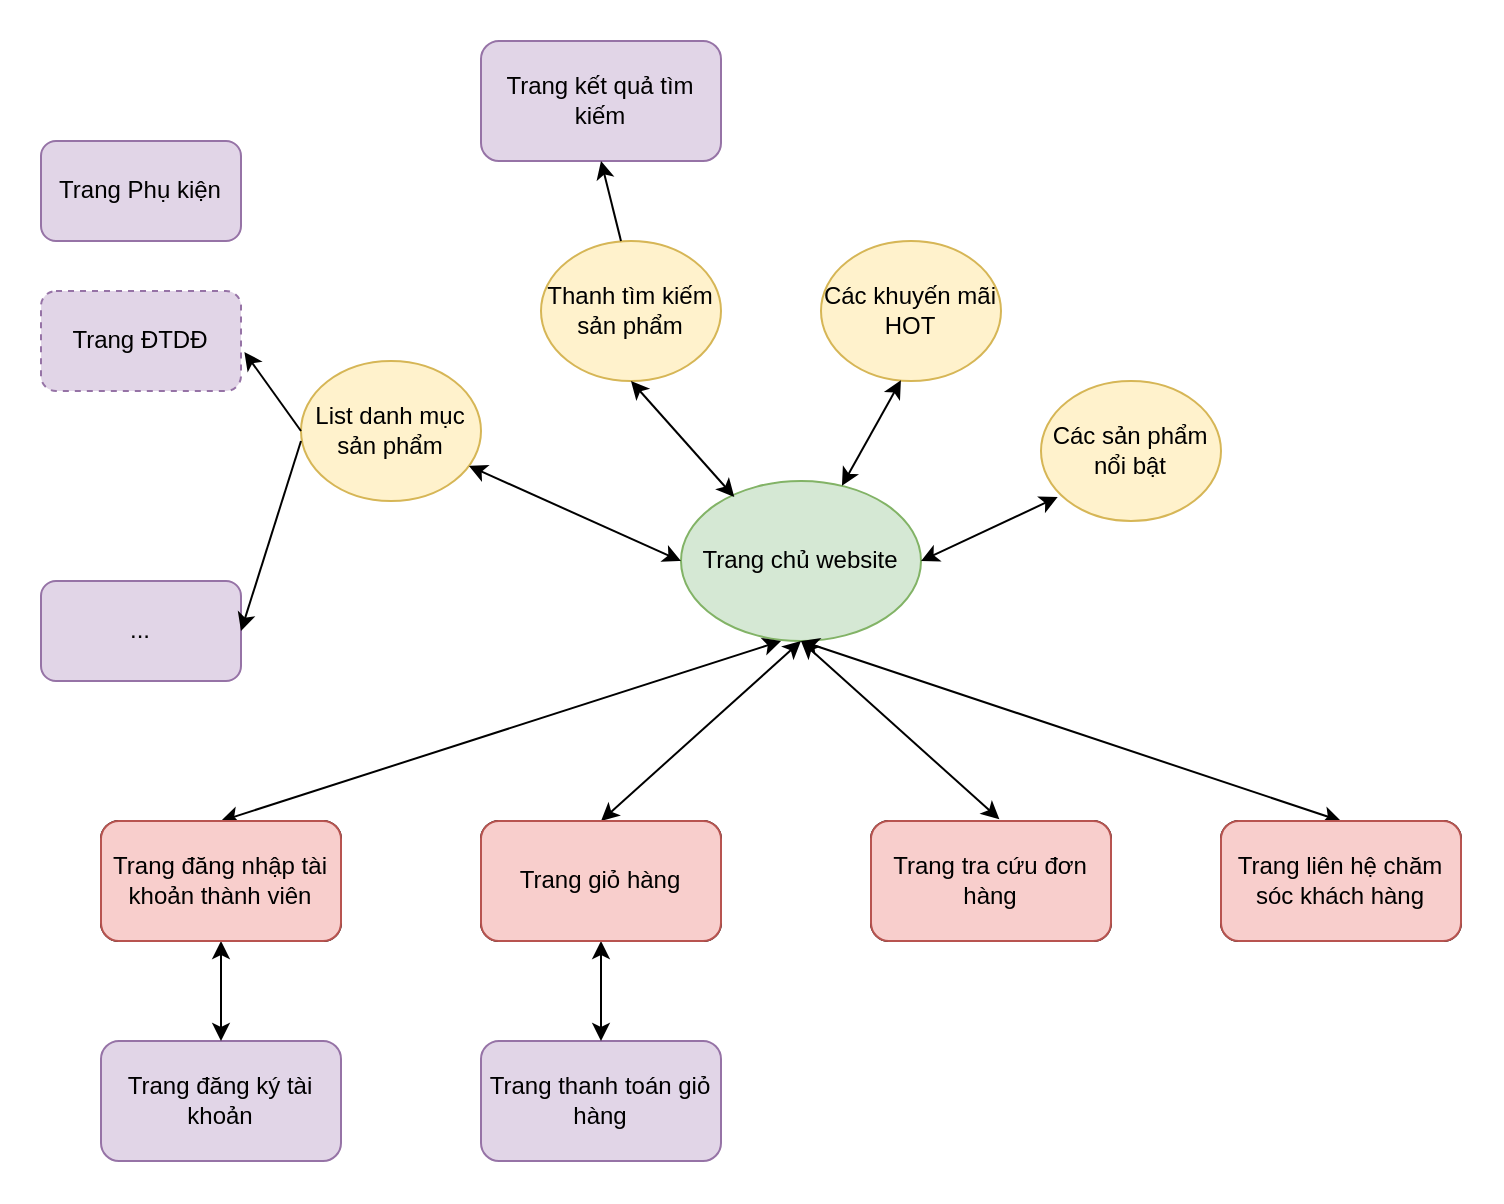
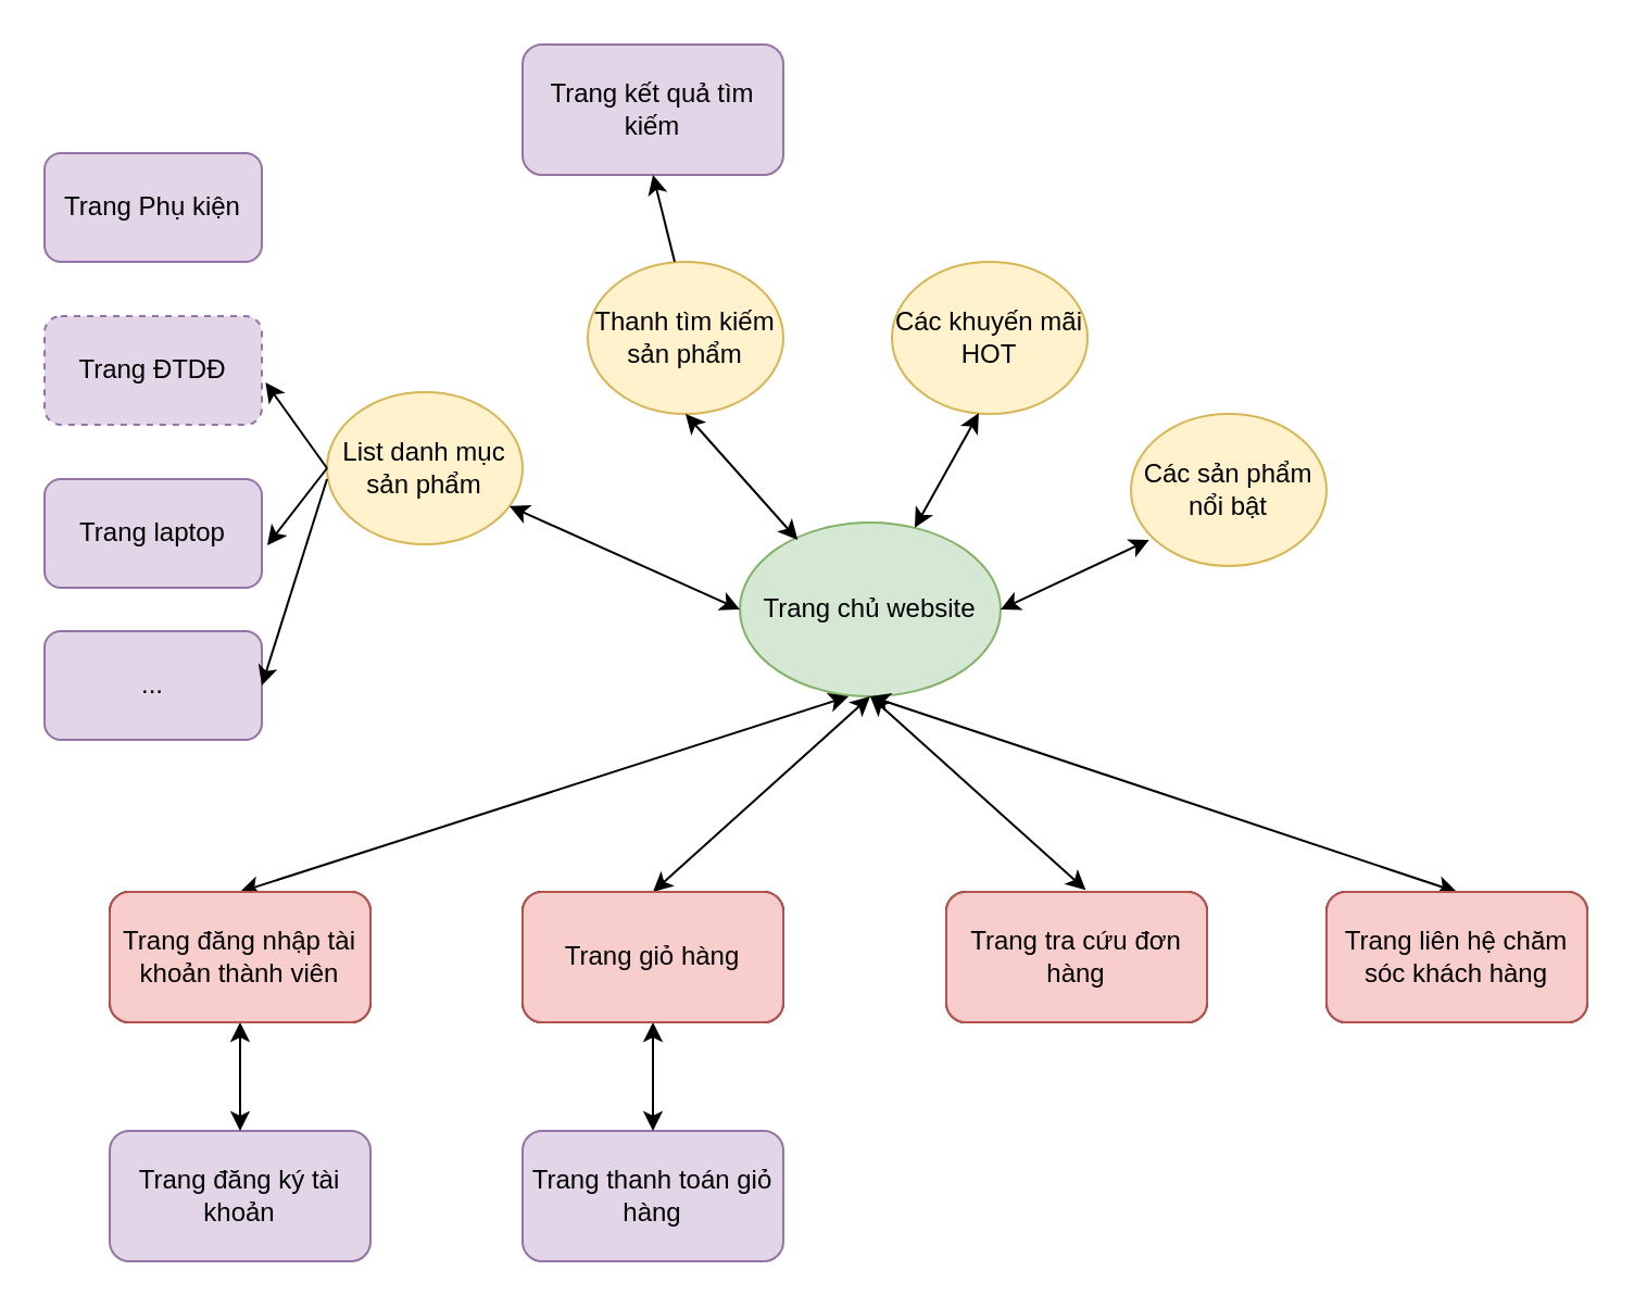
  <mxCell id="0" />
  <mxCell id="1" parent="0" />
  <mxCell id="2" value="Trang chủ website" style="ellipse;whiteSpace=wrap;html=1;fillColor=#d5e8d4;strokeColor=#82b366;" vertex="1" parent="1"><mxGeometry x="340" y="240" width="120" height="80" as="geometry" /></mxCell>
  <mxCell id="3" value="Trang giỏ hàng" style="rounded=1;whiteSpace=wrap;html=1;" vertex="1" parent="1"><mxGeometry x="240" y="410" width="120" height="60" as="geometry" /></mxCell>
  <mxCell id="4" value="" style="endArrow=classic;startArrow=classic;html=1;rounded=0;exitX=0.5;exitY=0;exitDx=0;exitDy=0;" edge="1" parent="1" source="3"><mxGeometry width="50" height="50" relative="1" as="geometry"><mxPoint x="350" y="370" as="sourcePoint" /><mxPoint x="400" y="320" as="targetPoint" /></mxGeometry></mxCell>
  <mxCell id="5" value="" style="endArrow=classic;startArrow=classic;html=1;rounded=0;exitX=0.535;exitY=-0.014;exitDx=0;exitDy=0;exitPerimeter=0;entryX=0.5;entryY=1;entryDx=0;entryDy=0;" edge="1" parent="1" source="6" target="2"><mxGeometry width="50" height="50" relative="1" as="geometry"><mxPoint x="540" y="360" as="sourcePoint" /><mxPoint x="400" y="330" as="targetPoint" /></mxGeometry></mxCell>
  <mxCell id="6" value="Trang tra cứu đơn hàng" style="rounded=1;whiteSpace=wrap;html=1;" vertex="1" parent="1"><mxGeometry x="435" y="410" width="120" height="60" as="geometry" /></mxCell>
  <mxCell id="7" value="Trang liên hệ chăm sóc khách hàng" style="rounded=1;whiteSpace=wrap;html=1;" vertex="1" parent="1"><mxGeometry x="610" y="410" width="120" height="60" as="geometry" /></mxCell>
  <mxCell id="8" value="Trang đăng nhập tài khoản thành viên" style="rounded=1;whiteSpace=wrap;html=1;" vertex="1" parent="1"><mxGeometry x="50" y="410" width="120" height="60" as="geometry" /></mxCell>
  <mxCell id="9" value="Trang đăng ký tài khoản" style="rounded=1;whiteSpace=wrap;html=1;fillColor=#e1d5e7;strokeColor=#9673a6;" vertex="1" parent="1"><mxGeometry x="50" y="520" width="120" height="60" as="geometry" /></mxCell>
  <mxCell id="10" value="Các khuyến mãi HOT" style="ellipse;whiteSpace=wrap;html=1;fillColor=#fff2cc;strokeColor=#d6b656;" vertex="1" parent="1"><mxGeometry x="410" y="120" width="90" height="70" as="geometry" /></mxCell>
  <mxCell id="11" value="List danh mục sản phẩm" style="ellipse;whiteSpace=wrap;html=1;fillColor=#fff2cc;strokeColor=#d6b656;" vertex="1" parent="1"><mxGeometry x="150" y="180" width="90" height="70" as="geometry" /></mxCell>
  <mxCell id="12" value="Thanh tìm kiếm sản phẩm" style="ellipse;whiteSpace=wrap;html=1;fillColor=#fff2cc;strokeColor=#d6b656;" vertex="1" parent="1"><mxGeometry x="270" y="120" width="90" height="70" as="geometry" /></mxCell>
  <mxCell id="13" value="Các sản phẩm nổi bật" style="ellipse;whiteSpace=wrap;html=1;fillColor=#fff2cc;strokeColor=#d6b656;" vertex="1" parent="1"><mxGeometry x="520" y="190" width="90" height="70" as="geometry" /></mxCell>
  <mxCell id="14" value="Trang thanh toán giỏ hàng" style="rounded=1;whiteSpace=wrap;html=1;fillColor=#e1d5e7;strokeColor=#9673a6;" vertex="1" parent="1"><mxGeometry x="240" y="520" width="120" height="60" as="geometry" /></mxCell>
  <mxCell id="15" value="" style="endArrow=classic;startArrow=classic;html=1;rounded=0;entryX=0.5;entryY=1;entryDx=0;entryDy=0;exitX=0.5;exitY=0;exitDx=0;exitDy=0;" edge="1" parent="1" source="9" target="8"><mxGeometry width="50" height="50" relative="1" as="geometry"><mxPoint x="310" y="280" as="sourcePoint" /><mxPoint x="360" y="230" as="targetPoint" /></mxGeometry></mxCell>
  <mxCell id="16" value="" style="endArrow=classic;startArrow=classic;html=1;rounded=0;entryX=0.5;entryY=1;entryDx=0;entryDy=0;" edge="1" parent="1" source="14" target="3"><mxGeometry width="50" height="50" relative="1" as="geometry"><mxPoint x="120" y="530" as="sourcePoint" /><mxPoint x="120" y="480" as="targetPoint" /></mxGeometry></mxCell>
  <mxCell id="17" value="" style="endArrow=classic;startArrow=classic;html=1;rounded=0;exitX=0;exitY=0.5;exitDx=0;exitDy=0;" edge="1" parent="1" source="2" target="11"><mxGeometry width="50" height="50" relative="1" as="geometry"><mxPoint x="270" y="290" as="sourcePoint" /><mxPoint x="270" y="240" as="targetPoint" /></mxGeometry></mxCell>
  <mxCell id="18" value="" style="endArrow=classic;startArrow=classic;html=1;rounded=0;exitX=0.222;exitY=0.1;exitDx=0;exitDy=0;exitPerimeter=0;entryX=0.5;entryY=1;entryDx=0;entryDy=0;" edge="1" parent="1" source="2" target="12"><mxGeometry width="50" height="50" relative="1" as="geometry"><mxPoint x="360" y="250" as="sourcePoint" /><mxPoint x="253.988" y="202.477" as="targetPoint" /></mxGeometry></mxCell>
  <mxCell id="19" value="" style="endArrow=classic;startArrow=classic;html=1;rounded=0;entryX=0.444;entryY=0.995;entryDx=0;entryDy=0;entryPerimeter=0;" edge="1" parent="1" source="2" target="10"><mxGeometry width="50" height="50" relative="1" as="geometry"><mxPoint x="481.64" y="250" as="sourcePoint" /><mxPoint x="430" y="192" as="targetPoint" /></mxGeometry></mxCell>
  <mxCell id="20" value="" style="endArrow=classic;startArrow=classic;html=1;rounded=0;entryX=0.093;entryY=0.829;entryDx=0;entryDy=0;entryPerimeter=0;exitX=1;exitY=0.5;exitDx=0;exitDy=0;" edge="1" parent="1" source="2" target="13"><mxGeometry width="50" height="50" relative="1" as="geometry"><mxPoint x="430.533" y="252.415" as="sourcePoint" /><mxPoint x="459.96" y="199.65" as="targetPoint" /></mxGeometry></mxCell>
  <mxCell id="21" value="..." style="rounded=1;whiteSpace=wrap;html=1;fillColor=#e1d5e7;strokeColor=#9673a6;" vertex="1" parent="1"><mxGeometry x="20" y="290" width="100" height="50" as="geometry" /></mxCell>
  <mxCell id="22" value="Trang ĐTDĐ" style="rounded=1;whiteSpace=wrap;html=1;fillColor=#e1d5e7;strokeColor=#9673a6;dashed=1;" vertex="1" parent="1"><mxGeometry x="20" y="145" width="100" height="50" as="geometry" /></mxCell>
+ <mxCell id="23" value="Trang laptop" style="rounded=1;whiteSpace=wrap;html=1;fillColor=#e1d5e7;strokeColor=#9673a6;" vertex="1" parent="1"><mxGeometry x="20" y="220" width="100" height="50" as="geometry" /></mxCell>
  <mxCell id="24" value="Trang kết quả tìm kiếm" style="rounded=1;whiteSpace=wrap;html=1;fillColor=#e1d5e7;strokeColor=#9673a6;" vertex="1" parent="1"><mxGeometry x="240" y="20" width="120" height="60" as="geometry" /></mxCell>
  <mxCell id="25" value="Trang Phụ kiện" style="rounded=1;whiteSpace=wrap;html=1;fillColor=#e1d5e7;strokeColor=#9673a6;" vertex="1" parent="1"><mxGeometry x="20" y="70" width="100" height="50" as="geometry" /></mxCell>
  <mxCell id="26" value="" style="endArrow=classic;html=1;rounded=0;entryX=1.017;entryY=0.61;entryDx=0;entryDy=0;exitX=0;exitY=0.5;exitDx=0;exitDy=0;entryPerimeter=0;" edge="1" parent="1" source="11" target="22"><mxGeometry width="50" height="50" relative="1" as="geometry"><mxPoint x="160" y="225" as="sourcePoint" /><mxPoint x="130" y="105" as="targetPoint" /></mxGeometry></mxCell>
+ <mxCell id="27" value="" style="endArrow=classic;html=1;rounded=0;entryX=1.025;entryY=0.61;entryDx=0;entryDy=0;exitX=0;exitY=0.5;exitDx=0;exitDy=0;entryPerimeter=0;" edge="1" parent="1" source="11" target="23"><mxGeometry width="50" height="50" relative="1" as="geometry"><mxPoint x="160" y="225" as="sourcePoint" /><mxPoint x="131.7" y="185.5" as="targetPoint" /></mxGeometry></mxCell>
  <mxCell id="28" value="" style="endArrow=classic;html=1;rounded=0;entryX=1;entryY=0.5;entryDx=0;entryDy=0;" edge="1" parent="1" target="21"><mxGeometry width="50" height="50" relative="1" as="geometry"><mxPoint x="150" y="220" as="sourcePoint" /><mxPoint x="132.5" y="260.5" as="targetPoint" /></mxGeometry></mxCell>
  <mxCell id="29" value="" style="endArrow=classic;html=1;rounded=0;entryX=0.5;entryY=1;entryDx=0;entryDy=0;" edge="1" parent="1" target="24"><mxGeometry width="50" height="50" relative="1" as="geometry"><mxPoint x="310" y="120" as="sourcePoint" /><mxPoint x="360" y="70" as="targetPoint" /></mxGeometry></mxCell>
  <mxCell id="30" value="" style="endArrow=classic;startArrow=classic;html=1;rounded=0;exitX=0.5;exitY=0;exitDx=0;exitDy=0;" edge="1" parent="1" source="7"><mxGeometry width="50" height="50" relative="1" as="geometry"><mxPoint x="310" y="300" as="sourcePoint" /><mxPoint x="400" y="320" as="targetPoint" /></mxGeometry></mxCell>
  <mxCell id="31" value="" style="endArrow=classic;startArrow=classic;html=1;rounded=0;exitX=0.5;exitY=0;exitDx=0;exitDy=0;" edge="1" parent="1" source="8"><mxGeometry width="50" height="50" relative="1" as="geometry"><mxPoint x="160" y="380" as="sourcePoint" /><mxPoint x="390" y="320" as="targetPoint" /></mxGeometry></mxCell>
  <mxCell id="32" value="Trang đăng nhập tài khoản thành viên" style="rounded=1;whiteSpace=wrap;html=1;fillColor=#f8cecc;strokeColor=#b85450;" vertex="1" parent="1"><mxGeometry x="50" y="410" width="120" height="60" as="geometry" /></mxCell>
  <mxCell id="33" value="Trang giỏ hàng" style="rounded=1;whiteSpace=wrap;html=1;fillColor=#f8cecc;strokeColor=#b85450;" vertex="1" parent="1"><mxGeometry x="240" y="410" width="120" height="60" as="geometry" /></mxCell>
  <mxCell id="34" value="Trang tra cứu đơn hàng" style="rounded=1;whiteSpace=wrap;html=1;fillColor=#f8cecc;strokeColor=#b85450;" vertex="1" parent="1"><mxGeometry x="435" y="410" width="120" height="60" as="geometry" /></mxCell>
  <mxCell id="35" value="Trang liên hệ chăm sóc khách hàng" style="rounded=1;whiteSpace=wrap;html=1;fillColor=#f8cecc;strokeColor=#b85450;" vertex="1" parent="1"><mxGeometry x="610" y="410" width="120" height="60" as="geometry" /></mxCell>
